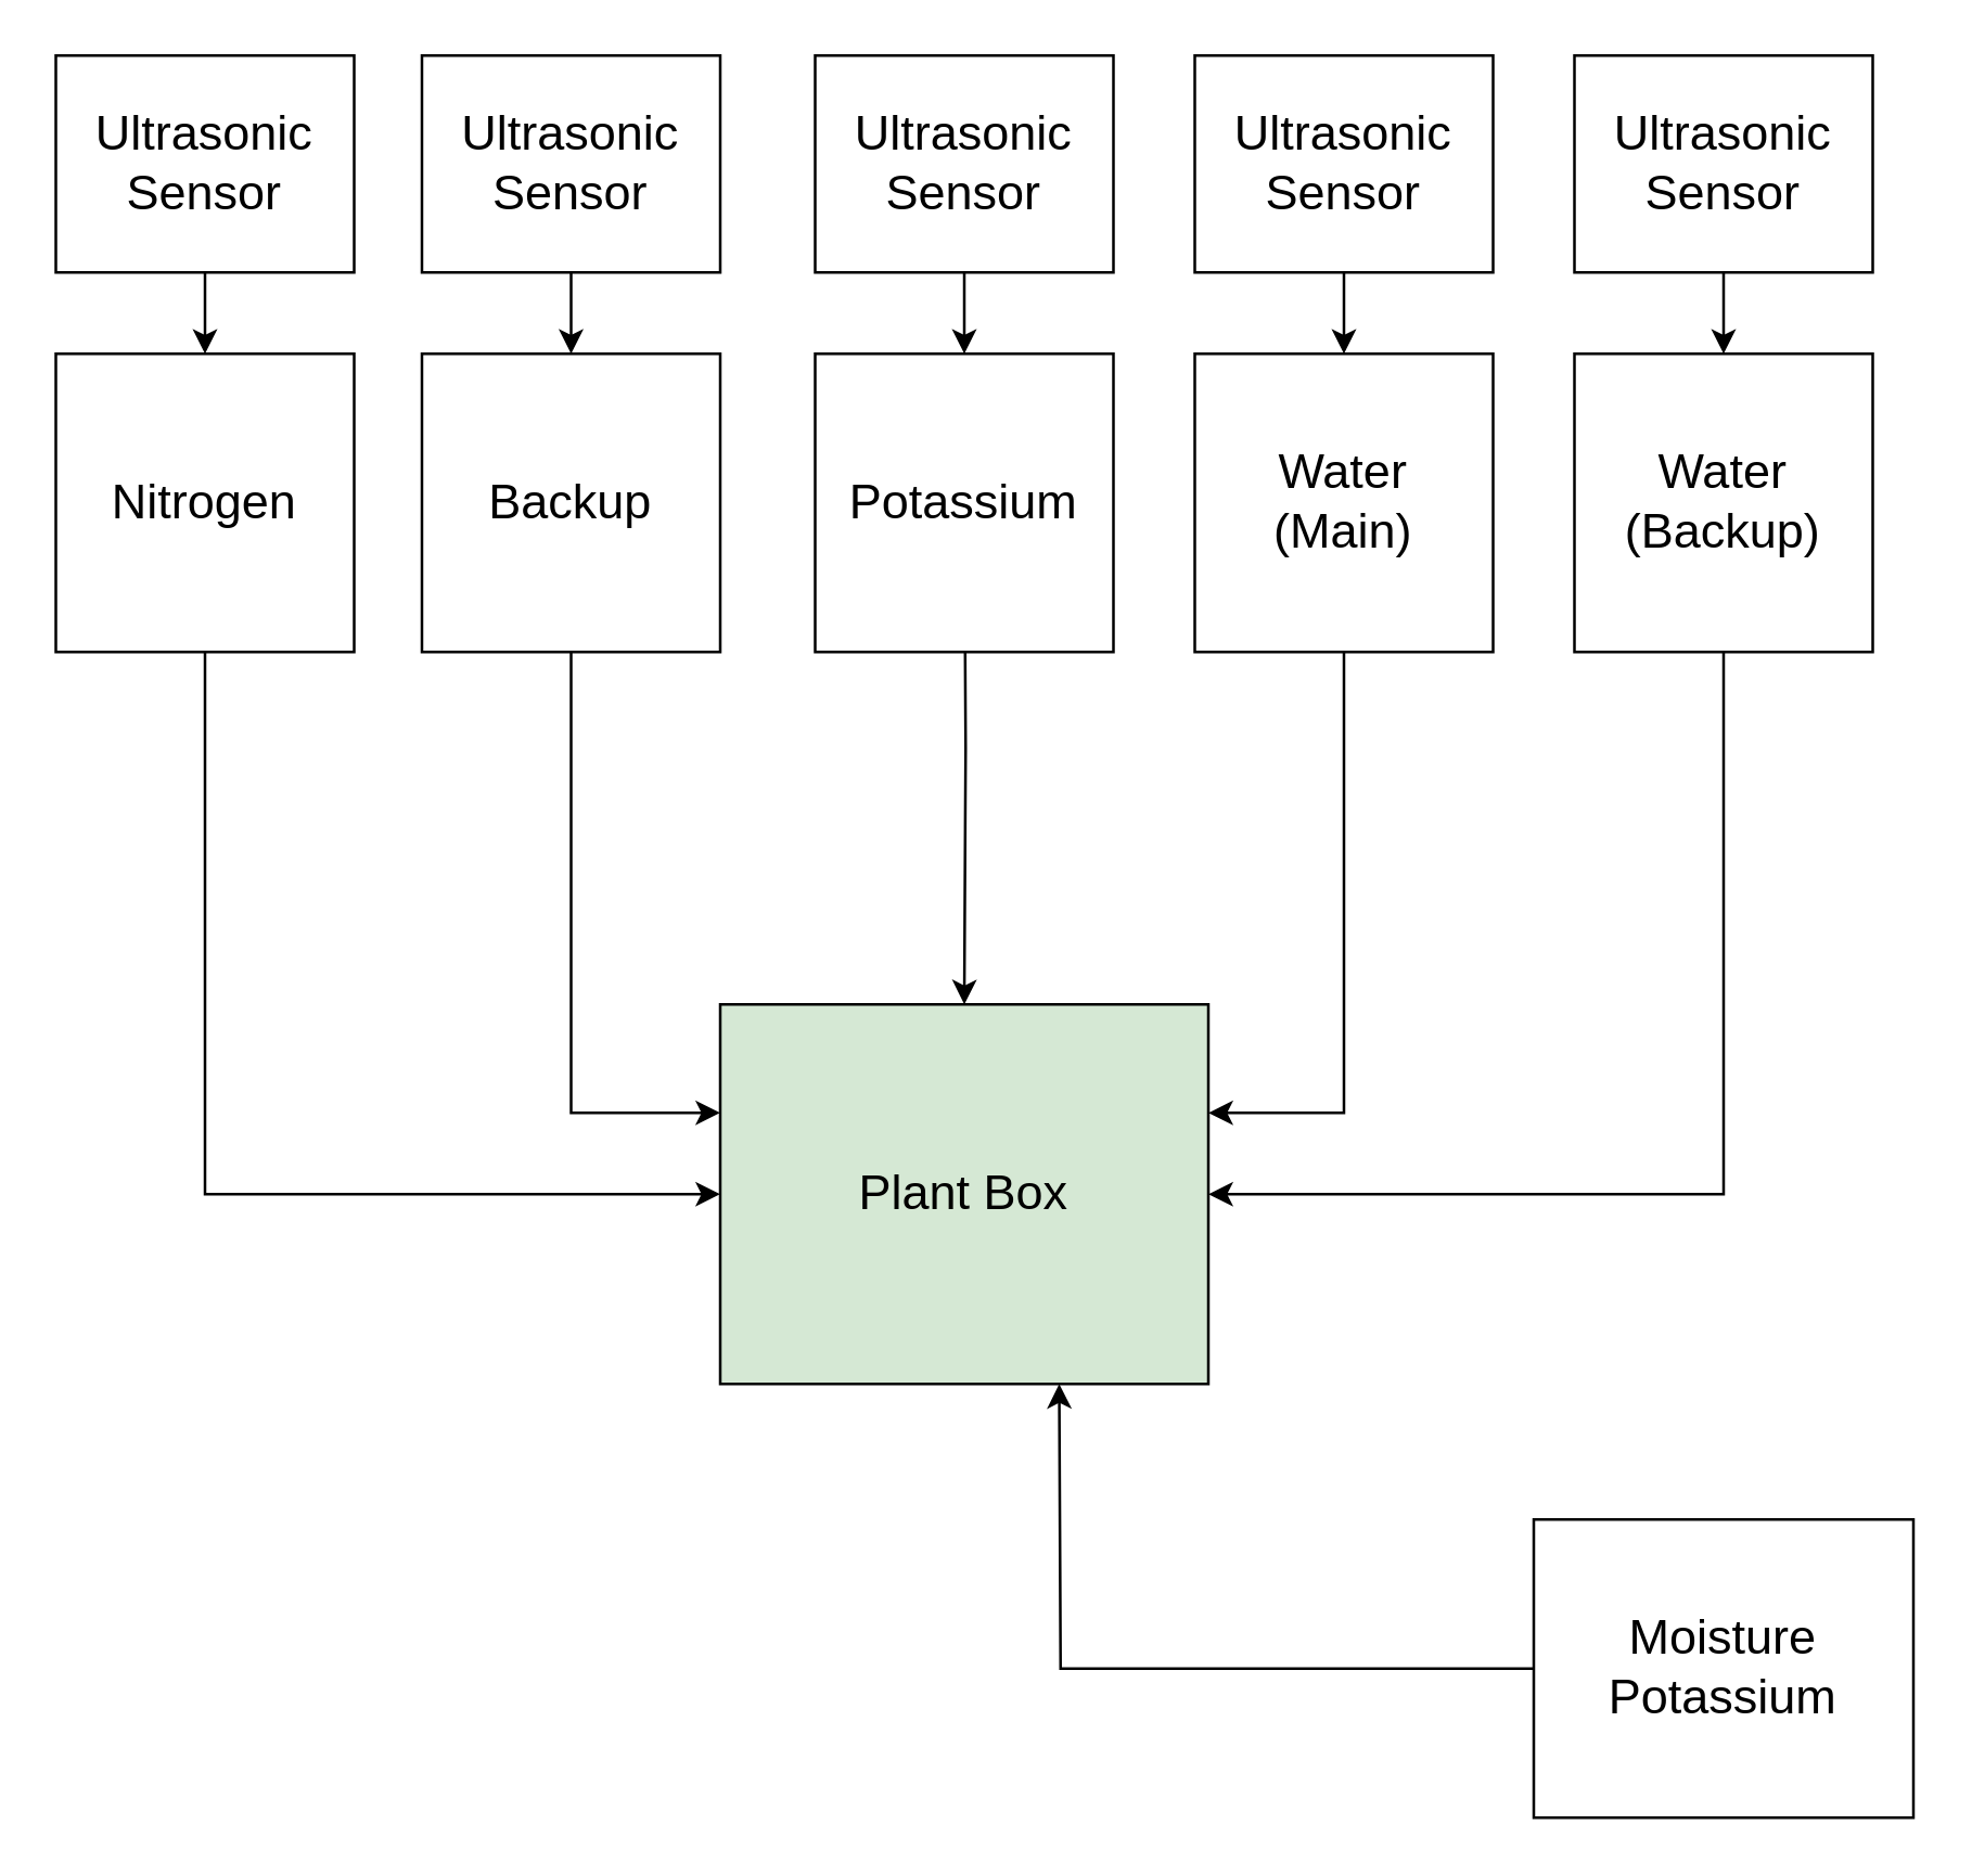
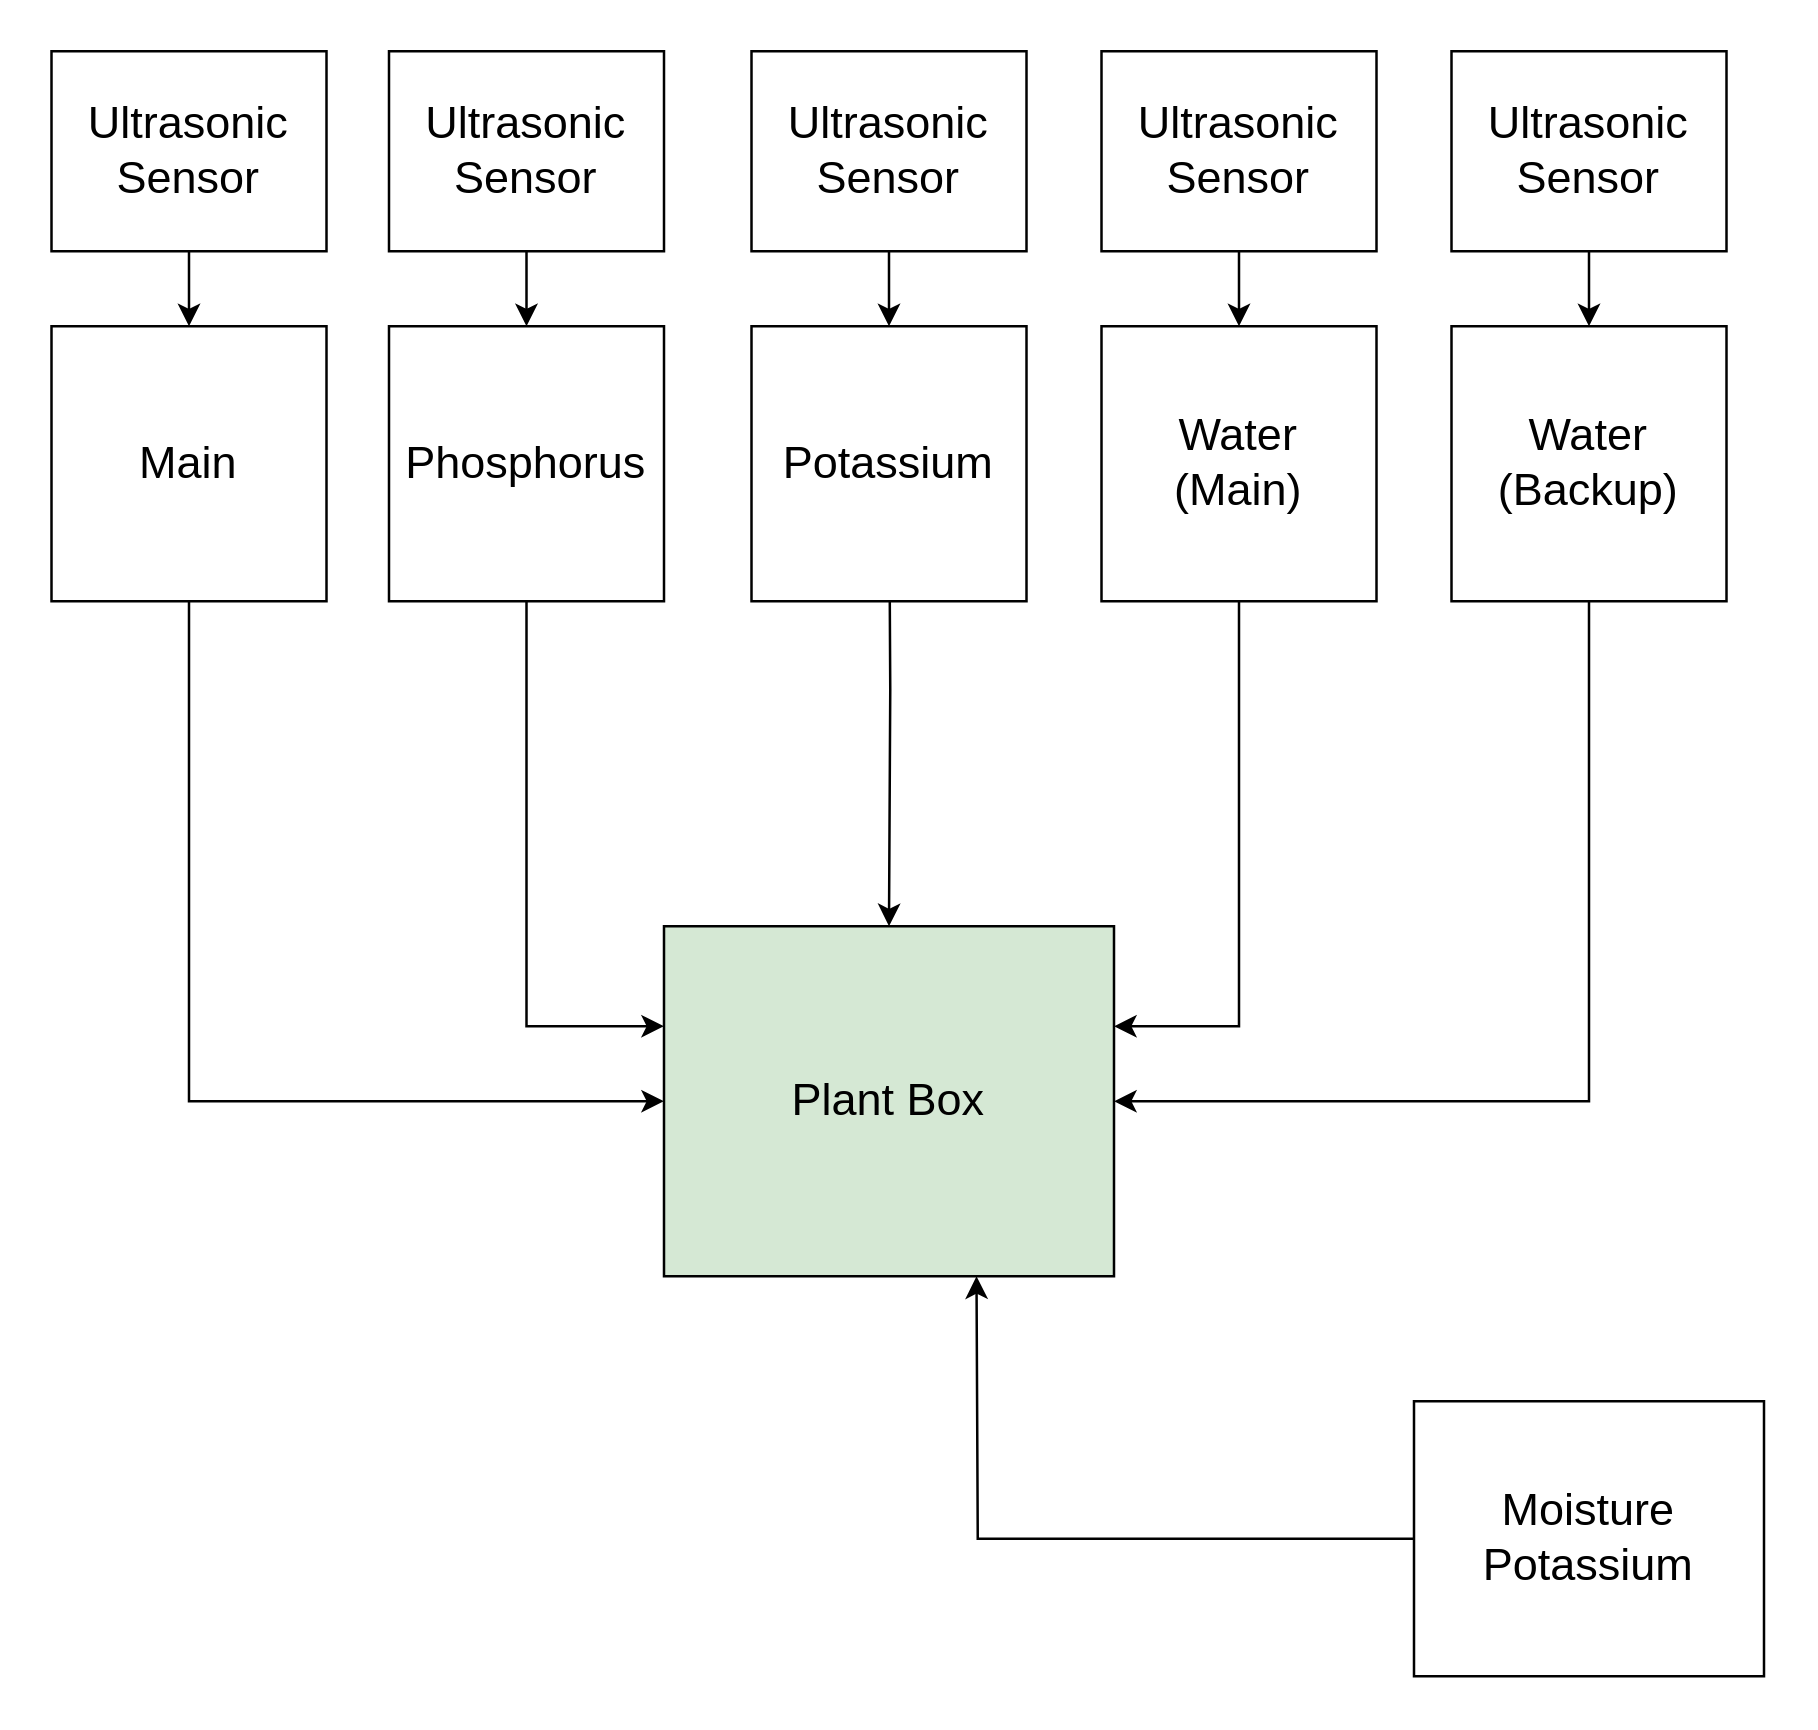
  <mxCell id="0" />
  <mxCell id="1" parent="0" />
  <mxCell id="2" value="&lt;font style=&quot;font-size: 18px&quot;&gt;Plant Box&lt;/font&gt;" style="rounded=0;whiteSpace=wrap;html=1;fillColor=#d5e8d4;" vertex="1" parent="1"><mxGeometry x="265" y="370" width="180" height="140" as="geometry" /></mxCell>
  <mxCell id="3" style="edgeStyle=orthogonalEdgeStyle;rounded=0;orthogonalLoop=1;jettySize=auto;html=1;entryX=0;entryY=0.5;entryDx=0;entryDy=0;fontSize=18;" edge="1" parent="1" target="2"><mxGeometry relative="1" as="geometry"><mxPoint x="75" y="180" as="sourcePoint" /><Array as="points"><mxPoint x="75" y="440" /></Array></mxGeometry></mxCell>
- <mxCell id="4" value="Nitrogen" style="rounded=0;whiteSpace=wrap;html=1;fontSize=18;" vertex="1" parent="1"><mxGeometry x="20" y="130" width="110" height="110" as="geometry" /></mxCell>
+ <mxCell id="4" value="Main" style="rounded=0;whiteSpace=wrap;html=1;fontSize=18;" vertex="1" parent="1"><mxGeometry x="20" y="130" width="110" height="110" as="geometry" /></mxCell>
  <mxCell id="5" style="edgeStyle=orthogonalEdgeStyle;rounded=0;orthogonalLoop=1;jettySize=auto;html=1;fontSize=18;" edge="1" parent="1"><mxGeometry relative="1" as="geometry"><mxPoint x="210" y="180" as="sourcePoint" /><mxPoint x="265" y="410" as="targetPoint" /><Array as="points"><mxPoint x="210" y="410" /><mxPoint x="265" y="410" /></Array></mxGeometry></mxCell>
- <mxCell id="6" value="Backup" style="rounded=0;whiteSpace=wrap;html=1;fontSize=18;" vertex="1" parent="1"><mxGeometry x="155" y="130" width="110" height="110" as="geometry" /></mxCell>
+ <mxCell id="6" value="Phosphorus" style="rounded=0;whiteSpace=wrap;html=1;fontSize=18;" vertex="1" parent="1"><mxGeometry x="155" y="130" width="110" height="110" as="geometry" /></mxCell>
  <mxCell id="7" style="edgeStyle=orthogonalEdgeStyle;rounded=0;orthogonalLoop=1;jettySize=auto;html=1;fontSize=18;" edge="1" parent="1" target="2"><mxGeometry relative="1" as="geometry"><mxPoint x="355" y="180" as="sourcePoint" /></mxGeometry></mxCell>
  <mxCell id="8" value="Potassium" style="rounded=0;whiteSpace=wrap;html=1;fontSize=18;" vertex="1" parent="1"><mxGeometry x="300" y="130" width="110" height="110" as="geometry" /></mxCell>
  <mxCell id="9" style="edgeStyle=orthogonalEdgeStyle;rounded=0;orthogonalLoop=1;jettySize=auto;html=1;fontSize=18;" edge="1" parent="1" target="2"><mxGeometry relative="1" as="geometry"><mxPoint x="495" y="180" as="sourcePoint" /><Array as="points"><mxPoint x="495" y="410" /></Array></mxGeometry></mxCell>
  <mxCell id="10" value="Water&lt;br&gt;(Main)" style="rounded=0;whiteSpace=wrap;html=1;fontSize=18;" vertex="1" parent="1"><mxGeometry x="440" y="130" width="110" height="110" as="geometry" /></mxCell>
  <mxCell id="11" style="edgeStyle=orthogonalEdgeStyle;rounded=0;orthogonalLoop=1;jettySize=auto;html=1;entryX=1;entryY=0.5;entryDx=0;entryDy=0;fontSize=18;" edge="1" parent="1" target="2"><mxGeometry relative="1" as="geometry"><mxPoint x="635" y="180" as="sourcePoint" /><Array as="points"><mxPoint x="635" y="440" /></Array></mxGeometry></mxCell>
  <mxCell id="12" value="Water&lt;br&gt;(Backup)" style="rounded=0;whiteSpace=wrap;html=1;fontSize=18;" vertex="1" parent="1"><mxGeometry x="580" y="130" width="110" height="110" as="geometry" /></mxCell>
  <mxCell id="13" style="edgeStyle=orthogonalEdgeStyle;rounded=0;orthogonalLoop=1;jettySize=auto;html=1;fontSize=18;" edge="1" parent="1" source="14" target="4"><mxGeometry relative="1" as="geometry" /></mxCell>
  <mxCell id="14" value="Ultrasonic&lt;br&gt;Sensor" style="rounded=0;whiteSpace=wrap;html=1;fontSize=18;" vertex="1" parent="1"><mxGeometry x="20" y="20" width="110" height="80" as="geometry" /></mxCell>
  <mxCell id="15" style="edgeStyle=orthogonalEdgeStyle;rounded=0;orthogonalLoop=1;jettySize=auto;html=1;fontSize=18;" edge="1" parent="1" source="16" target="6"><mxGeometry relative="1" as="geometry" /></mxCell>
  <mxCell id="16" value="Ultrasonic&lt;br&gt;Sensor" style="rounded=0;whiteSpace=wrap;html=1;fontSize=18;" vertex="1" parent="1"><mxGeometry x="155" y="20" width="110" height="80" as="geometry" /></mxCell>
  <mxCell id="17" style="edgeStyle=orthogonalEdgeStyle;rounded=0;orthogonalLoop=1;jettySize=auto;html=1;fontSize=18;" edge="1" parent="1" source="18" target="8"><mxGeometry relative="1" as="geometry" /></mxCell>
  <mxCell id="18" value="Ultrasonic&lt;br&gt;Sensor" style="rounded=0;whiteSpace=wrap;html=1;fontSize=18;" vertex="1" parent="1"><mxGeometry x="300" y="20" width="110" height="80" as="geometry" /></mxCell>
  <mxCell id="19" style="edgeStyle=orthogonalEdgeStyle;rounded=0;orthogonalLoop=1;jettySize=auto;html=1;fontSize=18;" edge="1" parent="1" source="20" target="10"><mxGeometry relative="1" as="geometry" /></mxCell>
  <mxCell id="20" value="Ultrasonic&lt;br&gt;Sensor" style="rounded=0;whiteSpace=wrap;html=1;fontSize=18;" vertex="1" parent="1"><mxGeometry x="440" y="20" width="110" height="80" as="geometry" /></mxCell>
  <mxCell id="21" style="edgeStyle=orthogonalEdgeStyle;rounded=0;orthogonalLoop=1;jettySize=auto;html=1;fontSize=18;" edge="1" parent="1" source="22" target="12"><mxGeometry relative="1" as="geometry" /></mxCell>
  <mxCell id="22" value="Ultrasonic&lt;br&gt;Sensor" style="rounded=0;whiteSpace=wrap;html=1;fontSize=18;" vertex="1" parent="1"><mxGeometry x="580" y="20" width="110" height="80" as="geometry" /></mxCell>
  <mxCell id="23" style="edgeStyle=orthogonalEdgeStyle;rounded=0;orthogonalLoop=1;jettySize=auto;html=1;fontSize=18;" edge="1" parent="1" source="24"><mxGeometry relative="1" as="geometry"><mxPoint x="390" y="510" as="targetPoint" /></mxGeometry></mxCell>
  <mxCell id="24" value="Moisture Potassium" style="rounded=0;whiteSpace=wrap;html=1;fontSize=18;" vertex="1" parent="1"><mxGeometry x="565" y="560" width="140" height="110" as="geometry" /></mxCell>
